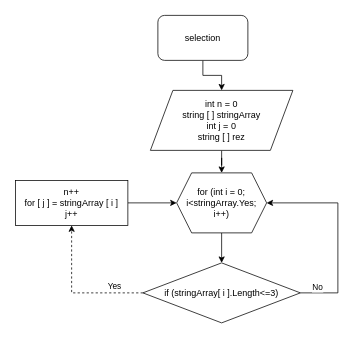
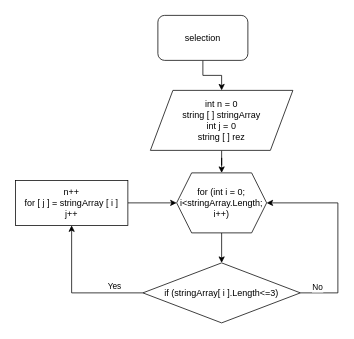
  <mxCell id="0" />
  <mxCell id="1" parent="0" />
  <mxCell id="2" value="" style="edgeStyle=orthogonalEdgeStyle;rounded=0;orthogonalLoop=1;jettySize=auto;html=1;" parent="1" source="3" target="7" edge="1"><mxGeometry relative="1" as="geometry" /></mxCell>
  <mxCell id="3" value="int n = 0&lt;br&gt;string [ ] stringArray&lt;br&gt;int j = 0&lt;br&gt;string [ ] rez" style="shape=parallelogram;perimeter=parallelogramPerimeter;whiteSpace=wrap;html=1;fixedSize=1;size=30;" parent="1" vertex="1"><mxGeometry x="200" y="120" width="190" height="80" as="geometry" /></mxCell>
  <mxCell id="4" value="" style="edgeStyle=orthogonalEdgeStyle;rounded=0;orthogonalLoop=1;jettySize=auto;html=1;" parent="1" source="5" target="3" edge="1"><mxGeometry relative="1" as="geometry" /></mxCell>
  <mxCell id="5" value="selection" style="rounded=1;whiteSpace=wrap;html=1;" parent="1" vertex="1"><mxGeometry x="210" y="20" width="120" height="60" as="geometry" /></mxCell>
  <mxCell id="6" style="edgeStyle=orthogonalEdgeStyle;rounded=0;orthogonalLoop=1;jettySize=auto;html=1;exitX=0.5;exitY=1;exitDx=0;exitDy=0;entryX=0.5;entryY=0;entryDx=0;entryDy=0;" parent="1" source="7" target="12" edge="1"><mxGeometry relative="1" as="geometry" /></mxCell>
- <mxCell id="7" value="for (int i = 0; i&amp;lt;stringArray.Yes;&lt;br&gt;i++)" style="shape=hexagon;perimeter=hexagonPerimeter2;whiteSpace=wrap;html=1;fixedSize=1;" parent="1" vertex="1"><mxGeometry x="235" y="230" width="120" height="80" as="geometry" /></mxCell>
- <mxCell id="8" style="edgeStyle=orthogonalEdgeStyle;rounded=0;orthogonalLoop=1;jettySize=auto;html=1;entryX=0.5;entryY=1;entryDx=0;entryDy=0;dashed=1;" parent="1" source="12" target="14" edge="1"><mxGeometry relative="1" as="geometry" /></mxCell>
+ <mxCell id="7" value="for (int i = 0; i&amp;lt;stringArray.Length;&lt;br&gt;i++)" style="shape=hexagon;perimeter=hexagonPerimeter2;whiteSpace=wrap;html=1;fixedSize=1;" parent="1" vertex="1"><mxGeometry x="235" y="230" width="120" height="80" as="geometry" /></mxCell>
+ <mxCell id="8" style="edgeStyle=orthogonalEdgeStyle;rounded=0;orthogonalLoop=1;jettySize=auto;html=1;entryX=0.5;entryY=1;entryDx=0;entryDy=0;" parent="1" source="12" target="14" edge="1"><mxGeometry relative="1" as="geometry" /></mxCell>
  <mxCell id="9" value="Yes" style="edgeLabel;html=1;align=center;verticalAlign=middle;resizable=0;points=[];" parent="8" vertex="1" connectable="0"><mxGeometry x="-0.581" y="2" relative="1" as="geometry"><mxPoint y="-12" as="offset" /></mxGeometry></mxCell>
  <mxCell id="10" style="edgeStyle=orthogonalEdgeStyle;rounded=0;orthogonalLoop=1;jettySize=auto;html=1;entryX=1;entryY=0.5;entryDx=0;entryDy=0;" parent="1" source="12" target="7" edge="1"><mxGeometry relative="1" as="geometry"><mxPoint x="360" y="270" as="targetPoint" /><Array as="points"><mxPoint x="450" y="390" /><mxPoint x="450" y="270" /></Array></mxGeometry></mxCell>
  <mxCell id="11" value="No" style="edgeLabel;html=1;align=center;verticalAlign=middle;resizable=0;points=[];" parent="10" vertex="1" connectable="0"><mxGeometry x="-0.837" y="8" relative="1" as="geometry"><mxPoint as="offset" /></mxGeometry></mxCell>
  <mxCell id="12" value="if (stringArray[ i ].Length&amp;lt;=3)" style="rhombus;whiteSpace=wrap;html=1;" parent="1" vertex="1"><mxGeometry x="190" y="350" width="210" height="80" as="geometry" /></mxCell>
  <mxCell id="13" style="edgeStyle=orthogonalEdgeStyle;rounded=0;orthogonalLoop=1;jettySize=auto;html=1;entryX=0;entryY=0.5;entryDx=0;entryDy=0;" parent="1" source="14" target="7" edge="1"><mxGeometry relative="1" as="geometry" /></mxCell>
  <mxCell id="14" value="n++&lt;br&gt;for [ j ] = stringArray [ i ]&lt;br&gt;j++" style="rounded=0;whiteSpace=wrap;html=1;" parent="1" vertex="1"><mxGeometry x="20" y="240" width="150" height="60" as="geometry" /></mxCell>
